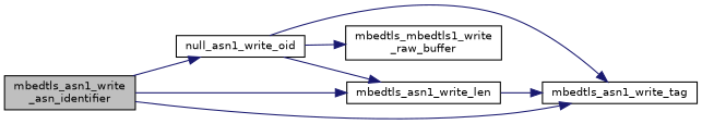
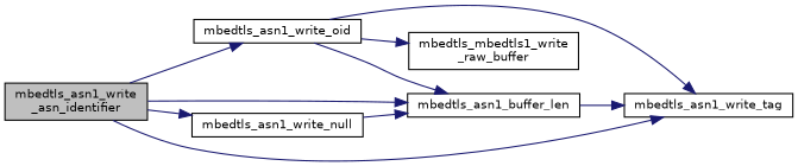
  digraph {
    rankdir=LR
    node [color=black fillcolor=white fontname=Helvetica fontsize=10 shape=record style=filled]
    edge [color=midnightblue fontname=Helvetica fontsize=10 labelfontname=Helvetica labelfontsize=10 style=solid]
    n1 [fillcolor=grey75 fontcolor=black height=0.2 label="mbedtls_asn1_write\l_asn_identifier" width=0.4]
-   n2 [height=0.2 label=mbedtls_asn1_write_len width=0.4]
+   n2 [height=0.2 label=mbedtls_asn1_buffer_len width=0.4]
+   n3 [height=0.2 label=mbedtls_asn1_write_null width=0.4]
    n4 [height=0.2 label=mbedtls_asn1_write_tag width=0.4]
-   n5 [height=0.2 label=null_asn1_write_oid width=0.4]
+   n5 [height=0.2 label=mbedtls_asn1_write_oid width=0.4]
    n6 [height=0.2 label="mbedtls_mbedtls1_write\l_raw_buffer" width=0.4]
    n1 -> n2
+   n1 -> n3
    n1 -> n4
    n1 -> n5
    n2 -> n4
+   n3 -> n2
    n5 -> n2
    n5 -> n4
    n5 -> n6
  }
